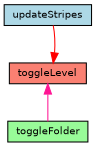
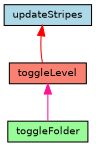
  digraph {
    rankdir=TB
    node [color=black fontname=Helvetica fontsize=10 shape=record style=filled]
    edge [dir=back fontname=Helvetica fontsize=10 labelfontname=Helvetica labelfontsize=10 style=solid]
    n1 [fillcolor=lightblue fontcolor=black height=0.2 label=updateStripes width=0.4]
    n2 [fillcolor=salmon height=0.2 label=toggleLevel width=0.4]
    n3 [fillcolor=palegreen height=0.2 label=toggleFolder width=0.4]
-   n2 -> n1 [color=red]
+   n1 -> n2 [color=red]
    n2 -> n3 [color=deeppink]
  }
